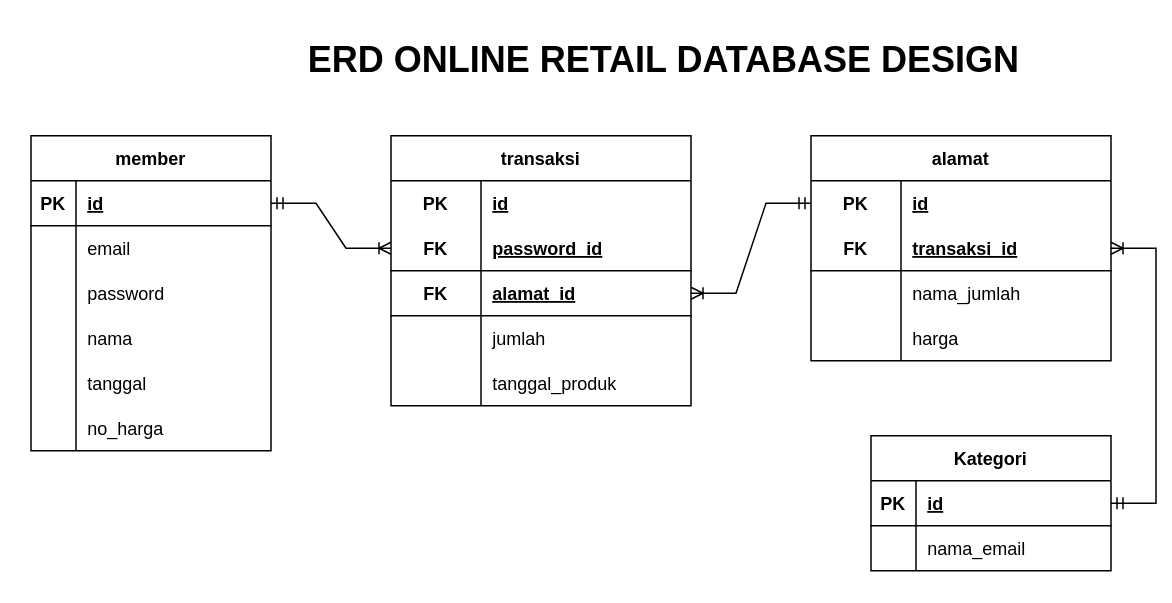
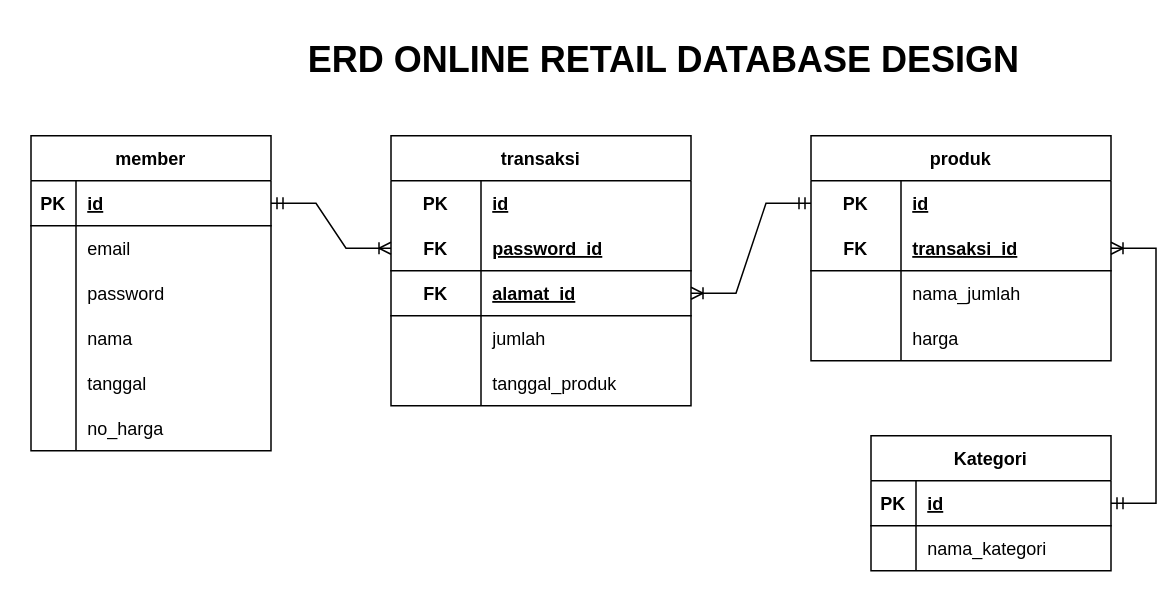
  <mxCell id="0" />
  <mxCell id="1" parent="0" />
  <mxCell id="2" value="member" style="shape=table;startSize=30;container=1;collapsible=1;childLayout=tableLayout;fixedRows=1;rowLines=0;fontStyle=1;align=center;resizeLast=1;" vertex="1" parent="1"><mxGeometry x="20" y="90" width="160" height="210" as="geometry" /></mxCell>
  <mxCell id="3" value="" style="shape=tableRow;horizontal=0;startSize=0;swimlaneHead=0;swimlaneBody=0;fillColor=none;collapsible=0;dropTarget=0;points=[[0,0.5],[1,0.5]];portConstraint=eastwest;top=0;left=0;right=0;bottom=1;" vertex="1" parent="2"><mxGeometry y="30" width="160" height="30" as="geometry" /></mxCell>
  <mxCell id="4" value="PK" style="shape=partialRectangle;connectable=0;fillColor=none;top=0;left=0;bottom=0;right=0;fontStyle=1;overflow=hidden;" vertex="1" parent="3"><mxGeometry width="30" height="30" as="geometry"><mxRectangle width="30" height="30" as="alternateBounds" /></mxGeometry></mxCell>
  <mxCell id="5" value="id" style="shape=partialRectangle;connectable=0;fillColor=none;top=0;left=0;bottom=0;right=0;align=left;spacingLeft=6;fontStyle=5;overflow=hidden;" vertex="1" parent="3"><mxGeometry x="30" width="130" height="30" as="geometry"><mxRectangle width="130" height="30" as="alternateBounds" /></mxGeometry></mxCell>
  <mxCell id="6" value="" style="shape=tableRow;horizontal=0;startSize=0;swimlaneHead=0;swimlaneBody=0;fillColor=none;collapsible=0;dropTarget=0;points=[[0,0.5],[1,0.5]];portConstraint=eastwest;top=0;left=0;right=0;bottom=0;" vertex="1" parent="2"><mxGeometry y="60" width="160" height="30" as="geometry" /></mxCell>
  <mxCell id="7" value="" style="shape=partialRectangle;connectable=0;fillColor=none;top=0;left=0;bottom=0;right=0;editable=1;overflow=hidden;" vertex="1" parent="6"><mxGeometry width="30" height="30" as="geometry"><mxRectangle width="30" height="30" as="alternateBounds" /></mxGeometry></mxCell>
  <mxCell id="8" value="email" style="shape=partialRectangle;connectable=0;fillColor=none;top=0;left=0;bottom=0;right=0;align=left;spacingLeft=6;overflow=hidden;" vertex="1" parent="6"><mxGeometry x="30" width="130" height="30" as="geometry"><mxRectangle width="130" height="30" as="alternateBounds" /></mxGeometry></mxCell>
  <mxCell id="9" value="" style="shape=tableRow;horizontal=0;startSize=0;swimlaneHead=0;swimlaneBody=0;fillColor=none;collapsible=0;dropTarget=0;points=[[0,0.5],[1,0.5]];portConstraint=eastwest;top=0;left=0;right=0;bottom=0;" vertex="1" parent="2"><mxGeometry y="90" width="160" height="30" as="geometry" /></mxCell>
  <mxCell id="10" value="" style="shape=partialRectangle;connectable=0;fillColor=none;top=0;left=0;bottom=0;right=0;editable=1;overflow=hidden;" vertex="1" parent="9"><mxGeometry width="30" height="30" as="geometry"><mxRectangle width="30" height="30" as="alternateBounds" /></mxGeometry></mxCell>
  <mxCell id="11" value="password    " style="shape=partialRectangle;connectable=0;fillColor=none;top=0;left=0;bottom=0;right=0;align=left;spacingLeft=6;overflow=hidden;" vertex="1" parent="9"><mxGeometry x="30" width="130" height="30" as="geometry"><mxRectangle width="130" height="30" as="alternateBounds" /></mxGeometry></mxCell>
  <mxCell id="12" value="" style="shape=tableRow;horizontal=0;startSize=0;swimlaneHead=0;swimlaneBody=0;fillColor=none;collapsible=0;dropTarget=0;points=[[0,0.5],[1,0.5]];portConstraint=eastwest;top=0;left=0;right=0;bottom=0;" vertex="1" parent="2"><mxGeometry y="120" width="160" height="30" as="geometry" /></mxCell>
  <mxCell id="13" value="" style="shape=partialRectangle;connectable=0;fillColor=none;top=0;left=0;bottom=0;right=0;editable=1;overflow=hidden;" vertex="1" parent="12"><mxGeometry width="30" height="30" as="geometry"><mxRectangle width="30" height="30" as="alternateBounds" /></mxGeometry></mxCell>
  <mxCell id="14" value="nama" style="shape=partialRectangle;connectable=0;fillColor=none;top=0;left=0;bottom=0;right=0;align=left;spacingLeft=6;overflow=hidden;" vertex="1" parent="12"><mxGeometry x="30" width="130" height="30" as="geometry"><mxRectangle width="130" height="30" as="alternateBounds" /></mxGeometry></mxCell>
  <mxCell id="15" value="" style="shape=tableRow;horizontal=0;startSize=0;swimlaneHead=0;swimlaneBody=0;fillColor=none;collapsible=0;dropTarget=0;points=[[0,0.5],[1,0.5]];portConstraint=eastwest;top=0;left=0;right=0;bottom=0;" vertex="1" parent="2"><mxGeometry y="150" width="160" height="30" as="geometry" /></mxCell>
  <mxCell id="16" value="" style="shape=partialRectangle;connectable=0;fillColor=none;top=0;left=0;bottom=0;right=0;editable=1;overflow=hidden;" vertex="1" parent="15"><mxGeometry width="30" height="30" as="geometry"><mxRectangle width="30" height="30" as="alternateBounds" /></mxGeometry></mxCell>
  <mxCell id="17" value="tanggal" style="shape=partialRectangle;connectable=0;fillColor=none;top=0;left=0;bottom=0;right=0;align=left;spacingLeft=6;overflow=hidden;" vertex="1" parent="15"><mxGeometry x="30" width="130" height="30" as="geometry"><mxRectangle width="130" height="30" as="alternateBounds" /></mxGeometry></mxCell>
  <mxCell id="18" value="" style="shape=tableRow;horizontal=0;startSize=0;swimlaneHead=0;swimlaneBody=0;fillColor=none;collapsible=0;dropTarget=0;points=[[0,0.5],[1,0.5]];portConstraint=eastwest;top=0;left=0;right=0;bottom=0;" vertex="1" parent="2"><mxGeometry y="180" width="160" height="30" as="geometry" /></mxCell>
  <mxCell id="19" value="" style="shape=partialRectangle;connectable=0;fillColor=none;top=0;left=0;bottom=0;right=0;editable=1;overflow=hidden;" vertex="1" parent="18"><mxGeometry width="30" height="30" as="geometry"><mxRectangle width="30" height="30" as="alternateBounds" /></mxGeometry></mxCell>
  <mxCell id="20" value="no_harga" style="shape=partialRectangle;connectable=0;fillColor=none;top=0;left=0;bottom=0;right=0;align=left;spacingLeft=6;overflow=hidden;" vertex="1" parent="18"><mxGeometry x="30" width="130" height="30" as="geometry"><mxRectangle width="130" height="30" as="alternateBounds" /></mxGeometry></mxCell>
- <mxCell id="21" value="alamat" style="shape=table;startSize=30;container=1;collapsible=1;childLayout=tableLayout;fixedRows=1;rowLines=0;fontStyle=1;align=center;resizeLast=1;" vertex="1" parent="1"><mxGeometry x="540" y="90" width="200" height="150" as="geometry" /></mxCell>
+ <mxCell id="21" value="produk" style="shape=table;startSize=30;container=1;collapsible=1;childLayout=tableLayout;fixedRows=1;rowLines=0;fontStyle=1;align=center;resizeLast=1;" vertex="1" parent="1"><mxGeometry x="540" y="90" width="200" height="150" as="geometry" /></mxCell>
  <mxCell id="22" value="" style="shape=tableRow;horizontal=0;startSize=0;swimlaneHead=0;swimlaneBody=0;fillColor=none;collapsible=0;dropTarget=0;points=[[0,0.5],[1,0.5]];portConstraint=eastwest;top=0;left=0;right=0;bottom=0;" vertex="1" parent="21"><mxGeometry y="30" width="200" height="30" as="geometry" /></mxCell>
  <mxCell id="23" value="PK" style="shape=partialRectangle;connectable=0;fillColor=none;top=0;left=0;bottom=0;right=0;fontStyle=1;overflow=hidden;" vertex="1" parent="22"><mxGeometry width="60" height="30" as="geometry"><mxRectangle width="60" height="30" as="alternateBounds" /></mxGeometry></mxCell>
  <mxCell id="24" value="id" style="shape=partialRectangle;connectable=0;fillColor=none;top=0;left=0;bottom=0;right=0;align=left;spacingLeft=6;fontStyle=5;overflow=hidden;" vertex="1" parent="22"><mxGeometry x="60" width="140" height="30" as="geometry"><mxRectangle width="140" height="30" as="alternateBounds" /></mxGeometry></mxCell>
  <mxCell id="25" value="" style="shape=tableRow;horizontal=0;startSize=0;swimlaneHead=0;swimlaneBody=0;fillColor=none;collapsible=0;dropTarget=0;points=[[0,0.5],[1,0.5]];portConstraint=eastwest;top=0;left=0;right=0;bottom=1;" vertex="1" parent="21"><mxGeometry y="60" width="200" height="30" as="geometry" /></mxCell>
  <mxCell id="26" value="FK" style="shape=partialRectangle;connectable=0;fillColor=none;top=0;left=0;bottom=0;right=0;fontStyle=1;overflow=hidden;" vertex="1" parent="25"><mxGeometry width="60" height="30" as="geometry"><mxRectangle width="60" height="30" as="alternateBounds" /></mxGeometry></mxCell>
  <mxCell id="27" value="transaksi_id" style="shape=partialRectangle;connectable=0;fillColor=none;top=0;left=0;bottom=0;right=0;align=left;spacingLeft=6;fontStyle=5;overflow=hidden;" vertex="1" parent="25"><mxGeometry x="60" width="140" height="30" as="geometry"><mxRectangle width="140" height="30" as="alternateBounds" /></mxGeometry></mxCell>
  <mxCell id="28" value="" style="shape=tableRow;horizontal=0;startSize=0;swimlaneHead=0;swimlaneBody=0;fillColor=none;collapsible=0;dropTarget=0;points=[[0,0.5],[1,0.5]];portConstraint=eastwest;top=0;left=0;right=0;bottom=0;" vertex="1" parent="21"><mxGeometry y="90" width="200" height="30" as="geometry" /></mxCell>
  <mxCell id="29" value="" style="shape=partialRectangle;connectable=0;fillColor=none;top=0;left=0;bottom=0;right=0;editable=1;overflow=hidden;" vertex="1" parent="28"><mxGeometry width="60" height="30" as="geometry"><mxRectangle width="60" height="30" as="alternateBounds" /></mxGeometry></mxCell>
  <mxCell id="30" value="nama_jumlah" style="shape=partialRectangle;connectable=0;fillColor=none;top=0;left=0;bottom=0;right=0;align=left;spacingLeft=6;overflow=hidden;" vertex="1" parent="28"><mxGeometry x="60" width="140" height="30" as="geometry"><mxRectangle width="140" height="30" as="alternateBounds" /></mxGeometry></mxCell>
  <mxCell id="31" value="" style="shape=tableRow;horizontal=0;startSize=0;swimlaneHead=0;swimlaneBody=0;fillColor=none;collapsible=0;dropTarget=0;points=[[0,0.5],[1,0.5]];portConstraint=eastwest;top=0;left=0;right=0;bottom=0;" vertex="1" parent="21"><mxGeometry y="120" width="200" height="30" as="geometry" /></mxCell>
  <mxCell id="32" value="" style="shape=partialRectangle;connectable=0;fillColor=none;top=0;left=0;bottom=0;right=0;editable=1;overflow=hidden;" vertex="1" parent="31"><mxGeometry width="60" height="30" as="geometry"><mxRectangle width="60" height="30" as="alternateBounds" /></mxGeometry></mxCell>
  <mxCell id="33" value="harga" style="shape=partialRectangle;connectable=0;fillColor=none;top=0;left=0;bottom=0;right=0;align=left;spacingLeft=6;overflow=hidden;" vertex="1" parent="31"><mxGeometry x="60" width="140" height="30" as="geometry"><mxRectangle width="140" height="30" as="alternateBounds" /></mxGeometry></mxCell>
  <mxCell id="34" value="Kategori" style="shape=table;startSize=30;container=1;collapsible=1;childLayout=tableLayout;fixedRows=1;rowLines=0;fontStyle=1;align=center;resizeLast=1;" vertex="1" parent="1"><mxGeometry x="580" y="290" width="160" height="90" as="geometry" /></mxCell>
  <mxCell id="35" value="" style="shape=tableRow;horizontal=0;startSize=0;swimlaneHead=0;swimlaneBody=0;fillColor=none;collapsible=0;dropTarget=0;points=[[0,0.5],[1,0.5]];portConstraint=eastwest;top=0;left=0;right=0;bottom=1;" vertex="1" parent="34"><mxGeometry y="30" width="160" height="30" as="geometry" /></mxCell>
  <mxCell id="36" value="PK" style="shape=partialRectangle;connectable=0;fillColor=none;top=0;left=0;bottom=0;right=0;fontStyle=1;overflow=hidden;" vertex="1" parent="35"><mxGeometry width="30" height="30" as="geometry"><mxRectangle width="30" height="30" as="alternateBounds" /></mxGeometry></mxCell>
  <mxCell id="37" value="id" style="shape=partialRectangle;connectable=0;fillColor=none;top=0;left=0;bottom=0;right=0;align=left;spacingLeft=6;fontStyle=5;overflow=hidden;" vertex="1" parent="35"><mxGeometry x="30" width="130" height="30" as="geometry"><mxRectangle width="130" height="30" as="alternateBounds" /></mxGeometry></mxCell>
  <mxCell id="38" value="" style="shape=tableRow;horizontal=0;startSize=0;swimlaneHead=0;swimlaneBody=0;fillColor=none;collapsible=0;dropTarget=0;points=[[0,0.5],[1,0.5]];portConstraint=eastwest;top=0;left=0;right=0;bottom=0;" vertex="1" parent="34"><mxGeometry y="60" width="160" height="30" as="geometry" /></mxCell>
  <mxCell id="39" value="" style="shape=partialRectangle;connectable=0;fillColor=none;top=0;left=0;bottom=0;right=0;editable=1;overflow=hidden;" vertex="1" parent="38"><mxGeometry width="30" height="30" as="geometry"><mxRectangle width="30" height="30" as="alternateBounds" /></mxGeometry></mxCell>
- <mxCell id="40" value="nama_email" style="shape=partialRectangle;connectable=0;fillColor=none;top=0;left=0;bottom=0;right=0;align=left;spacingLeft=6;overflow=hidden;" vertex="1" parent="38"><mxGeometry x="30" width="130" height="30" as="geometry"><mxRectangle width="130" height="30" as="alternateBounds" /></mxGeometry></mxCell>
+ <mxCell id="40" value="nama_kategori" style="shape=partialRectangle;connectable=0;fillColor=none;top=0;left=0;bottom=0;right=0;align=left;spacingLeft=6;overflow=hidden;" vertex="1" parent="38"><mxGeometry x="30" width="130" height="30" as="geometry"><mxRectangle width="130" height="30" as="alternateBounds" /></mxGeometry></mxCell>
  <mxCell id="41" value="transaksi" style="shape=table;startSize=30;container=1;collapsible=1;childLayout=tableLayout;fixedRows=1;rowLines=0;fontStyle=1;align=center;resizeLast=1;" vertex="1" parent="1"><mxGeometry x="260" y="90" width="200" height="180" as="geometry" /></mxCell>
  <mxCell id="42" value="" style="shape=tableRow;horizontal=0;startSize=0;swimlaneHead=0;swimlaneBody=0;fillColor=none;collapsible=0;dropTarget=0;points=[[0,0.5],[1,0.5]];portConstraint=eastwest;top=0;left=0;right=0;bottom=0;" vertex="1" parent="41"><mxGeometry y="30" width="200" height="30" as="geometry" /></mxCell>
  <mxCell id="43" value="PK" style="shape=partialRectangle;connectable=0;fillColor=none;top=0;left=0;bottom=0;right=0;fontStyle=1;overflow=hidden;" vertex="1" parent="42"><mxGeometry width="60" height="30" as="geometry"><mxRectangle width="60" height="30" as="alternateBounds" /></mxGeometry></mxCell>
  <mxCell id="44" value="id" style="shape=partialRectangle;connectable=0;fillColor=none;top=0;left=0;bottom=0;right=0;align=left;spacingLeft=6;fontStyle=5;overflow=hidden;" vertex="1" parent="42"><mxGeometry x="60" width="140" height="30" as="geometry"><mxRectangle width="140" height="30" as="alternateBounds" /></mxGeometry></mxCell>
  <mxCell id="45" value="" style="shape=tableRow;horizontal=0;startSize=0;swimlaneHead=0;swimlaneBody=0;fillColor=none;collapsible=0;dropTarget=0;points=[[0,0.5],[1,0.5]];portConstraint=eastwest;top=0;left=0;right=0;bottom=1;" vertex="1" parent="41"><mxGeometry y="60" width="200" height="30" as="geometry" /></mxCell>
  <mxCell id="46" value="FK" style="shape=partialRectangle;connectable=0;fillColor=none;top=0;left=0;bottom=0;right=0;fontStyle=1;overflow=hidden;" vertex="1" parent="45"><mxGeometry width="60" height="30" as="geometry"><mxRectangle width="60" height="30" as="alternateBounds" /></mxGeometry></mxCell>
  <mxCell id="47" value="password_id" style="shape=partialRectangle;connectable=0;fillColor=none;top=0;left=0;bottom=0;right=0;align=left;spacingLeft=6;fontStyle=5;overflow=hidden;" vertex="1" parent="45"><mxGeometry x="60" width="140" height="30" as="geometry"><mxRectangle width="140" height="30" as="alternateBounds" /></mxGeometry></mxCell>
  <mxCell id="48" value="" style="shape=tableRow;horizontal=0;startSize=0;swimlaneHead=0;swimlaneBody=0;fillColor=none;collapsible=0;dropTarget=0;points=[[0,0.5],[1,0.5]];portConstraint=eastwest;top=0;left=0;right=0;bottom=1;" vertex="1" parent="41"><mxGeometry y="90" width="200" height="30" as="geometry" /></mxCell>
  <mxCell id="49" value="FK" style="shape=partialRectangle;connectable=0;fillColor=none;top=0;left=0;bottom=0;right=0;fontStyle=1;overflow=hidden;" vertex="1" parent="48"><mxGeometry width="60" height="30" as="geometry"><mxRectangle width="60" height="30" as="alternateBounds" /></mxGeometry></mxCell>
  <mxCell id="50" value="alamat_id" style="shape=partialRectangle;connectable=0;fillColor=none;top=0;left=0;bottom=0;right=0;align=left;spacingLeft=6;fontStyle=5;overflow=hidden;" vertex="1" parent="48"><mxGeometry x="60" width="140" height="30" as="geometry"><mxRectangle width="140" height="30" as="alternateBounds" /></mxGeometry></mxCell>
  <mxCell id="51" value="" style="shape=tableRow;horizontal=0;startSize=0;swimlaneHead=0;swimlaneBody=0;fillColor=none;collapsible=0;dropTarget=0;points=[[0,0.5],[1,0.5]];portConstraint=eastwest;top=0;left=0;right=0;bottom=0;" vertex="1" parent="41"><mxGeometry y="120" width="200" height="30" as="geometry" /></mxCell>
  <mxCell id="52" value="" style="shape=partialRectangle;connectable=0;fillColor=none;top=0;left=0;bottom=0;right=0;editable=1;overflow=hidden;" vertex="1" parent="51"><mxGeometry width="60" height="30" as="geometry"><mxRectangle width="60" height="30" as="alternateBounds" /></mxGeometry></mxCell>
  <mxCell id="53" value="jumlah" style="shape=partialRectangle;connectable=0;fillColor=none;top=0;left=0;bottom=0;right=0;align=left;spacingLeft=6;overflow=hidden;" vertex="1" parent="51"><mxGeometry x="60" width="140" height="30" as="geometry"><mxRectangle width="140" height="30" as="alternateBounds" /></mxGeometry></mxCell>
  <mxCell id="54" value="" style="shape=tableRow;horizontal=0;startSize=0;swimlaneHead=0;swimlaneBody=0;fillColor=none;collapsible=0;dropTarget=0;points=[[0,0.5],[1,0.5]];portConstraint=eastwest;top=0;left=0;right=0;bottom=0;" vertex="1" parent="41"><mxGeometry y="150" width="200" height="30" as="geometry" /></mxCell>
  <mxCell id="55" value="" style="shape=partialRectangle;connectable=0;fillColor=none;top=0;left=0;bottom=0;right=0;editable=1;overflow=hidden;" vertex="1" parent="54"><mxGeometry width="60" height="30" as="geometry"><mxRectangle width="60" height="30" as="alternateBounds" /></mxGeometry></mxCell>
  <mxCell id="56" value="tanggal_produk" style="shape=partialRectangle;connectable=0;fillColor=none;top=0;left=0;bottom=0;right=0;align=left;spacingLeft=6;overflow=hidden;" vertex="1" parent="54"><mxGeometry x="60" width="140" height="30" as="geometry"><mxRectangle width="140" height="30" as="alternateBounds" /></mxGeometry></mxCell>
  <mxCell id="57" value="" style="edgeStyle=entityRelationEdgeStyle;fontSize=12;html=1;endArrow=ERoneToMany;startArrow=ERmandOne;rounded=0;exitX=1;exitY=0.5;exitDx=0;exitDy=0;entryX=0;entryY=0.5;entryDx=0;entryDy=0;" edge="1" parent="1" source="3" target="45"><mxGeometry width="100" height="100" relative="1" as="geometry"><mxPoint x="340" y="360" as="sourcePoint" /><mxPoint x="250" y="270" as="targetPoint" /></mxGeometry></mxCell>
  <mxCell id="58" value="" style="edgeStyle=entityRelationEdgeStyle;fontSize=12;html=1;endArrow=ERoneToMany;startArrow=ERmandOne;rounded=0;exitX=0;exitY=0.5;exitDx=0;exitDy=0;entryX=1;entryY=0.5;entryDx=0;entryDy=0;" edge="1" parent="1" source="22" target="48"><mxGeometry width="100" height="100" relative="1" as="geometry"><mxPoint x="360" y="245" as="sourcePoint" /><mxPoint x="460" y="145" as="targetPoint" /></mxGeometry></mxCell>
  <mxCell id="59" value="" style="edgeStyle=entityRelationEdgeStyle;fontSize=12;html=1;endArrow=ERoneToMany;startArrow=ERmandOne;rounded=0;entryX=1;entryY=0.5;entryDx=0;entryDy=0;exitX=1;exitY=0.5;exitDx=0;exitDy=0;" edge="1" parent="1" source="35" target="25"><mxGeometry width="100" height="100" relative="1" as="geometry"><mxPoint x="340" y="360" as="sourcePoint" /><mxPoint x="490" y="180" as="targetPoint" /></mxGeometry></mxCell>
  <mxCell id="60" value="&lt;h1&gt;ERD ONLINE RETAIL DATABASE DESIGN&lt;br&gt;&lt;/h1&gt;" style="text;html=1;strokeColor=none;fillColor=none;spacing=5;spacingTop=-20;whiteSpace=wrap;overflow=hidden;rounded=0;" vertex="1" parent="1"><mxGeometry x="200" y="20" width="500" height="50" as="geometry" /></mxCell>
